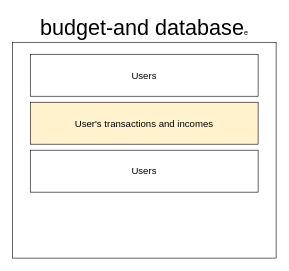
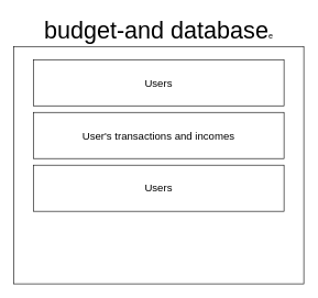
  <mxCell id="0" />
  <mxCell id="1" parent="0" />
  <mxCell id="2" value="" style="rounded=0;whiteSpace=wrap;html=1;" vertex="1" parent="1"><mxGeometry x="20" y="70" width="440" height="360" as="geometry" /></mxCell>
  <mxCell id="3" value="&lt;font&gt;&lt;span style=&quot;font-size: 36px&quot;&gt;budget-and database&lt;/span&gt;&lt;/font&gt;e" style="text;html=1;strokeColor=none;fillColor=none;align=center;verticalAlign=middle;whiteSpace=wrap;rounded=0;" vertex="1" parent="1"><mxGeometry x="55" y="20" width="370" height="50" as="geometry" /></mxCell>
  <mxCell id="4" value="&lt;font size=&quot;3&quot;&gt;Users&lt;/font&gt;" style="rounded=0;whiteSpace=wrap;html=1;" vertex="1" parent="1"><mxGeometry x="50" y="90" width="380" height="70" as="geometry" /></mxCell>
- <mxCell id="5" value="&lt;font size=&quot;3&quot;&gt;User's transactions and incomes&lt;br&gt;&lt;/font&gt;" style="rounded=0;whiteSpace=wrap;html=1;fillColor=#fff2cc;" vertex="1" parent="1"><mxGeometry x="50" y="170" width="380" height="70" as="geometry" /></mxCell>
+ <mxCell id="5" value="&lt;font size=&quot;3&quot;&gt;User's transactions and incomes&lt;br&gt;&lt;/font&gt;" style="rounded=0;whiteSpace=wrap;html=1;" vertex="1" parent="1"><mxGeometry x="50" y="170" width="380" height="70" as="geometry" /></mxCell>
  <mxCell id="6" value="&lt;font size=&quot;3&quot;&gt;Users&lt;/font&gt;" style="rounded=0;whiteSpace=wrap;html=1;" vertex="1" parent="1"><mxGeometry x="50" y="250" width="380" height="70" as="geometry" /></mxCell>
